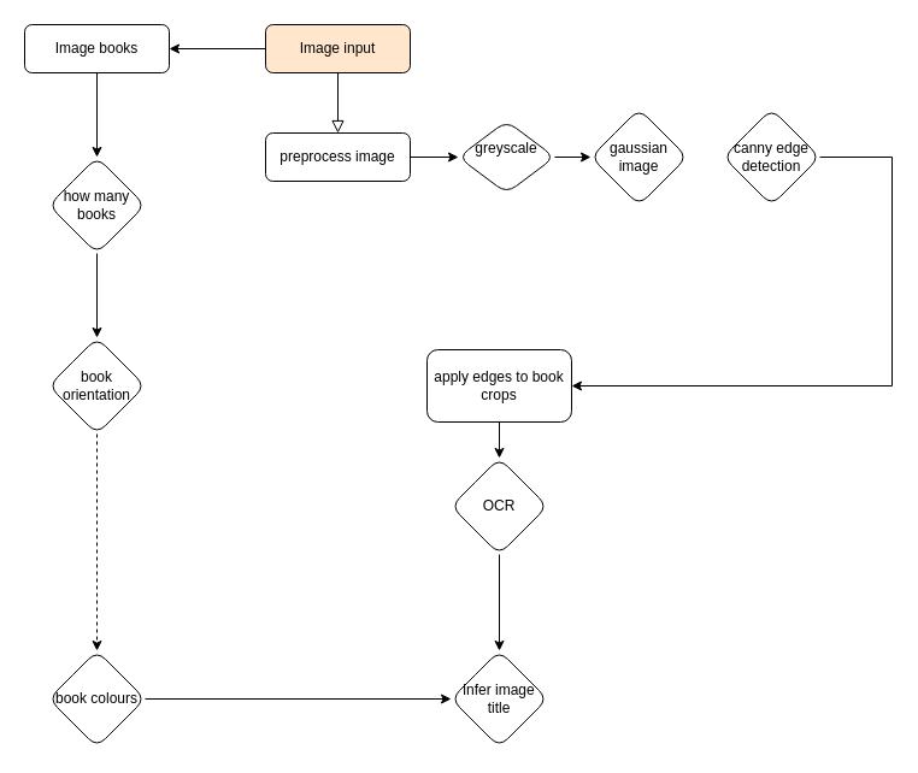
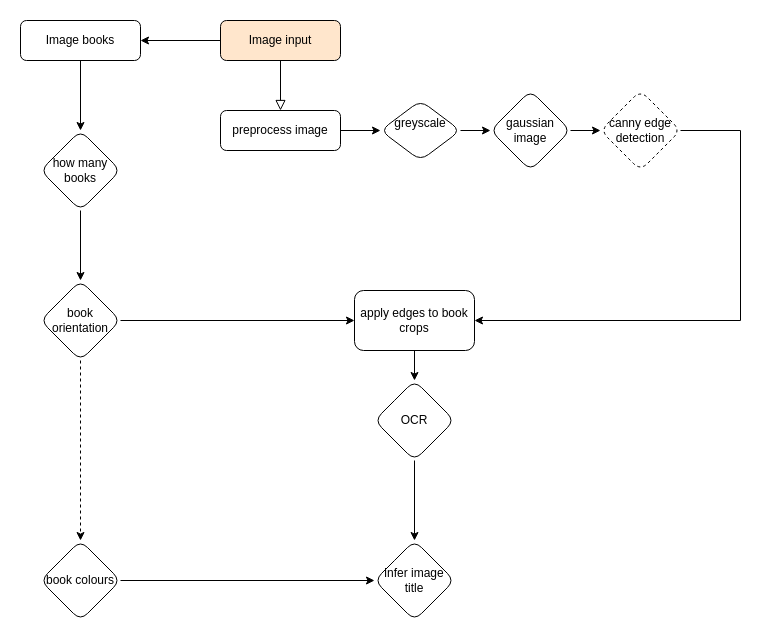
  <mxCell id="0" />
  <mxCell id="1" parent="0" />
  <mxCell id="2" value="" style="rounded=0;html=1;jettySize=auto;orthogonalLoop=1;fontSize=11;endArrow=block;endFill=0;endSize=8;strokeWidth=1;shadow=0;labelBackgroundColor=none;edgeStyle=orthogonalEdgeStyle;entryX=0.5;entryY=0;entryDx=0;entryDy=0;" parent="1" source="4" target="6" edge="1"><mxGeometry relative="1" as="geometry" /></mxCell>
  <mxCell id="3" value="" style="edgeStyle=orthogonalEdgeStyle;rounded=0;orthogonalLoop=1;jettySize=auto;html=1;" edge="1" parent="1" source="4" target="13"><mxGeometry relative="1" as="geometry" /></mxCell>
  <mxCell id="4" value="Image input" style="rounded=1;whiteSpace=wrap;html=1;fontSize=12;glass=0;strokeWidth=1;shadow=0;fillColor=#ffe6cc;" parent="1" vertex="1"><mxGeometry x="220" y="20" width="120" height="40" as="geometry" /></mxCell>
  <mxCell id="5" value="" style="edgeStyle=orthogonalEdgeStyle;rounded=0;orthogonalLoop=1;jettySize=auto;html=1;entryX=0;entryY=0.5;entryDx=0;entryDy=0;" edge="1" parent="1" source="6" target="8"><mxGeometry relative="1" as="geometry"><mxPoint x="420" y="130" as="targetPoint" /></mxGeometry></mxCell>
  <mxCell id="6" value="preprocess image" style="rounded=1;whiteSpace=wrap;html=1;fontSize=12;glass=0;strokeWidth=1;shadow=0;" parent="1" vertex="1"><mxGeometry x="220" y="110" width="120" height="40" as="geometry" /></mxCell>
  <mxCell id="7" value="" style="edgeStyle=orthogonalEdgeStyle;rounded=0;orthogonalLoop=1;jettySize=auto;html=1;" edge="1" parent="1" source="8" target="10"><mxGeometry relative="1" as="geometry" /></mxCell>
  <mxCell id="8" value="greyscale&lt;div&gt;&lt;br&gt;&lt;/div&gt;" style="rhombus;whiteSpace=wrap;html=1;rounded=1;glass=0;strokeWidth=1;shadow=0;" vertex="1" parent="1"><mxGeometry x="380" y="100" width="80" height="60" as="geometry" /></mxCell>
+ <mxCell id="9" value="" style="edgeStyle=orthogonalEdgeStyle;rounded=0;orthogonalLoop=1;jettySize=auto;html=1;" edge="1" parent="1" source="10" target="11"><mxGeometry relative="1" as="geometry" /></mxCell>
  <mxCell id="10" value="gaussian image" style="rhombus;whiteSpace=wrap;html=1;rounded=1;glass=0;strokeWidth=1;shadow=0;" vertex="1" parent="1"><mxGeometry x="490" y="90" width="80" height="80" as="geometry" /></mxCell>
- <mxCell id="11" value="&lt;div&gt;canny edge detection&lt;/div&gt;" style="rhombus;whiteSpace=wrap;html=1;rounded=1;glass=0;strokeWidth=1;shadow=0;" vertex="1" parent="1"><mxGeometry x="600" y="90" width="80" height="80" as="geometry" /></mxCell>
+ <mxCell id="11" value="&lt;div&gt;canny edge detection&lt;/div&gt;" style="rhombus;whiteSpace=wrap;html=1;rounded=1;glass=0;strokeWidth=1;shadow=0;dashed=1;" vertex="1" parent="1"><mxGeometry x="600" y="90" width="80" height="80" as="geometry" /></mxCell>
  <mxCell id="12" value="" style="edgeStyle=orthogonalEdgeStyle;rounded=0;orthogonalLoop=1;jettySize=auto;html=1;" edge="1" parent="1" source="13" target="15"><mxGeometry relative="1" as="geometry" /></mxCell>
  <mxCell id="13" value="Image books" style="rounded=1;whiteSpace=wrap;html=1;fontSize=12;glass=0;strokeWidth=1;shadow=0;" vertex="1" parent="1"><mxGeometry x="20" y="20" width="120" height="40" as="geometry" /></mxCell>
  <mxCell id="14" value="" style="edgeStyle=orthogonalEdgeStyle;rounded=0;orthogonalLoop=1;jettySize=auto;html=1;" edge="1" parent="1" source="15" target="17"><mxGeometry relative="1" as="geometry" /></mxCell>
  <mxCell id="15" value="how many books" style="rhombus;whiteSpace=wrap;html=1;rounded=1;glass=0;strokeWidth=1;shadow=0;" vertex="1" parent="1"><mxGeometry x="40" y="130" width="80" height="80" as="geometry" /></mxCell>
  <mxCell id="16" value="" style="edgeStyle=orthogonalEdgeStyle;rounded=0;orthogonalLoop=1;jettySize=auto;html=1;dashed=1;" edge="1" parent="1" source="17" target="26"><mxGeometry relative="1" as="geometry" /></mxCell>
  <mxCell id="17" value="book orientation" style="rhombus;whiteSpace=wrap;html=1;rounded=1;glass=0;strokeWidth=1;shadow=0;" vertex="1" parent="1"><mxGeometry x="40" y="280" width="80" height="80" as="geometry" /></mxCell>
  <mxCell id="18" value="" style="edgeStyle=orthogonalEdgeStyle;rounded=0;orthogonalLoop=1;jettySize=auto;html=1;" edge="1" parent="1" source="19" target="23"><mxGeometry relative="1" as="geometry" /></mxCell>
  <mxCell id="19" value="apply edges to book crops" style="rounded=1;whiteSpace=wrap;html=1;" vertex="1" parent="1"><mxGeometry x="354" y="290" width="120" height="60" as="geometry" /></mxCell>
  <mxCell id="20" value="" style="endArrow=classic;html=1;rounded=0;entryX=1;entryY=0.5;entryDx=0;entryDy=0;exitX=1;exitY=0.5;exitDx=0;exitDy=0;" edge="1" parent="1" source="11" target="19"><mxGeometry width="50" height="50" relative="1" as="geometry"><mxPoint x="450" y="310" as="sourcePoint" /><mxPoint x="500" y="260" as="targetPoint" /><Array as="points"><mxPoint x="740" y="130" /><mxPoint x="740" y="320" /></Array></mxGeometry></mxCell>
+ <mxCell id="21" value="" style="endArrow=classic;html=1;rounded=0;exitX=1;exitY=0.5;exitDx=0;exitDy=0;entryX=0;entryY=0.5;entryDx=0;entryDy=0;" edge="1" parent="1" source="17" target="19"><mxGeometry width="50" height="50" relative="1" as="geometry"><mxPoint x="450" y="310" as="sourcePoint" /><mxPoint x="500" y="260" as="targetPoint" /></mxGeometry></mxCell>
  <mxCell id="22" value="" style="edgeStyle=orthogonalEdgeStyle;rounded=0;orthogonalLoop=1;jettySize=auto;html=1;" edge="1" parent="1" source="23" target="24"><mxGeometry relative="1" as="geometry" /></mxCell>
  <mxCell id="23" value="OCR" style="rhombus;whiteSpace=wrap;html=1;rounded=1;" vertex="1" parent="1"><mxGeometry x="374" y="380" width="80" height="80" as="geometry" /></mxCell>
  <mxCell id="24" value="infer image title" style="rhombus;whiteSpace=wrap;html=1;rounded=1;" vertex="1" parent="1"><mxGeometry x="374" y="540" width="80" height="80" as="geometry" /></mxCell>
  <mxCell id="25" value="" style="edgeStyle=orthogonalEdgeStyle;rounded=0;orthogonalLoop=1;jettySize=auto;html=1;entryX=0;entryY=0.5;entryDx=0;entryDy=0;" edge="1" parent="1" source="26" target="24"><mxGeometry relative="1" as="geometry"><mxPoint x="200" y="580" as="targetPoint" /></mxGeometry></mxCell>
  <mxCell id="26" value="book colours" style="rhombus;whiteSpace=wrap;html=1;rounded=1;glass=0;strokeWidth=1;shadow=0;" vertex="1" parent="1"><mxGeometry x="40" y="540" width="80" height="80" as="geometry" /></mxCell>
